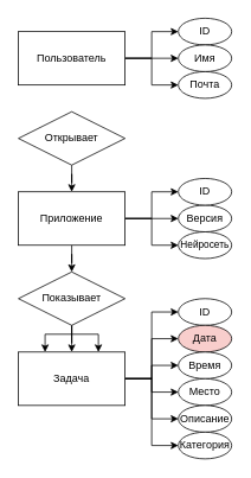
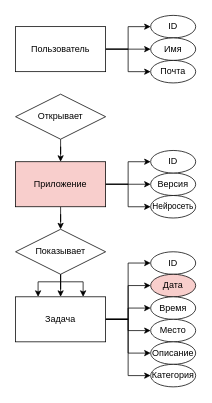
  <mxCell id="0" />
  <mxCell id="1" parent="0" />
  <mxCell id="2" style="edgeStyle=orthogonalEdgeStyle;rounded=0;orthogonalLoop=1;jettySize=auto;html=1;exitX=1;exitY=0.5;exitDx=0;exitDy=0;" edge="1" parent="1" source="5" target="25"><mxGeometry relative="1" as="geometry" /></mxCell>
  <mxCell id="3" style="edgeStyle=orthogonalEdgeStyle;rounded=0;orthogonalLoop=1;jettySize=auto;html=1;" edge="1" parent="1" source="5" target="26"><mxGeometry relative="1" as="geometry" /></mxCell>
  <mxCell id="4" style="edgeStyle=orthogonalEdgeStyle;rounded=0;orthogonalLoop=1;jettySize=auto;html=1;" edge="1" parent="1" source="5" target="27"><mxGeometry relative="1" as="geometry" /></mxCell>
  <mxCell id="5" value="Пользователь" style="rounded=0;whiteSpace=wrap;html=1;" vertex="1" parent="1"><mxGeometry x="20" y="35" width="120" height="60" as="geometry" /></mxCell>
  <mxCell id="6" style="edgeStyle=orthogonalEdgeStyle;rounded=0;orthogonalLoop=1;jettySize=auto;html=1;entryX=0;entryY=0.5;entryDx=0;entryDy=0;" edge="1" parent="1" source="12" target="29"><mxGeometry relative="1" as="geometry" /></mxCell>
  <mxCell id="7" style="edgeStyle=orthogonalEdgeStyle;rounded=0;orthogonalLoop=1;jettySize=auto;html=1;entryX=0;entryY=0.5;entryDx=0;entryDy=0;" edge="1" parent="1" source="12" target="30"><mxGeometry relative="1" as="geometry" /></mxCell>
  <mxCell id="8" style="edgeStyle=orthogonalEdgeStyle;rounded=0;orthogonalLoop=1;jettySize=auto;html=1;entryX=0;entryY=0.5;entryDx=0;entryDy=0;" edge="1" parent="1" source="12" target="31"><mxGeometry relative="1" as="geometry" /></mxCell>
  <mxCell id="9" style="edgeStyle=orthogonalEdgeStyle;rounded=0;orthogonalLoop=1;jettySize=auto;html=1;entryX=0;entryY=0.5;entryDx=0;entryDy=0;" edge="1" parent="1" source="12" target="32"><mxGeometry relative="1" as="geometry" /></mxCell>
  <mxCell id="10" style="edgeStyle=orthogonalEdgeStyle;rounded=0;orthogonalLoop=1;jettySize=auto;html=1;entryX=0;entryY=0.5;entryDx=0;entryDy=0;" edge="1" parent="1" source="12" target="33"><mxGeometry relative="1" as="geometry" /></mxCell>
  <mxCell id="11" style="edgeStyle=orthogonalEdgeStyle;rounded=0;orthogonalLoop=1;jettySize=auto;html=1;entryX=0;entryY=0.5;entryDx=0;entryDy=0;" edge="1" parent="1" source="12" target="35"><mxGeometry relative="1" as="geometry" /></mxCell>
  <mxCell id="12" value="Задача" style="rounded=0;whiteSpace=wrap;html=1;" vertex="1" parent="1"><mxGeometry x="20" y="395" width="120" height="60" as="geometry" /></mxCell>
  <mxCell id="13" style="edgeStyle=orthogonalEdgeStyle;rounded=0;orthogonalLoop=1;jettySize=auto;html=1;" edge="1" parent="1" source="17" target="23"><mxGeometry relative="1" as="geometry" /></mxCell>
  <mxCell id="14" style="edgeStyle=orthogonalEdgeStyle;rounded=0;orthogonalLoop=1;jettySize=auto;html=1;" edge="1" parent="1" source="17" target="28"><mxGeometry relative="1" as="geometry" /></mxCell>
  <mxCell id="15" style="edgeStyle=orthogonalEdgeStyle;rounded=0;orthogonalLoop=1;jettySize=auto;html=1;" edge="1" parent="1" source="17" target="24"><mxGeometry relative="1" as="geometry" /></mxCell>
  <mxCell id="16" style="edgeStyle=orthogonalEdgeStyle;rounded=0;orthogonalLoop=1;jettySize=auto;html=1;entryX=0;entryY=0.5;entryDx=0;entryDy=0;" edge="1" parent="1" source="17" target="34"><mxGeometry relative="1" as="geometry" /></mxCell>
- <mxCell id="17" value="Приложение" style="rounded=0;whiteSpace=wrap;html=1;" vertex="1" parent="1"><mxGeometry x="20" y="215" width="120" height="60" as="geometry" /></mxCell>
+ <mxCell id="17" value="Приложение" style="rounded=0;whiteSpace=wrap;html=1;fillColor=#f8cecc;" vertex="1" parent="1"><mxGeometry x="20" y="215" width="120" height="60" as="geometry" /></mxCell>
  <mxCell id="18" style="edgeStyle=orthogonalEdgeStyle;rounded=0;orthogonalLoop=1;jettySize=auto;html=1;" edge="1" parent="1" source="19" target="17"><mxGeometry relative="1" as="geometry" /></mxCell>
  <mxCell id="19" value="Открывает" style="rhombus;whiteSpace=wrap;html=1;" vertex="1" parent="1"><mxGeometry x="20" y="125" width="120" height="60" as="geometry" /></mxCell>
  <mxCell id="20" style="edgeStyle=orthogonalEdgeStyle;rounded=0;orthogonalLoop=1;jettySize=auto;html=1;" edge="1" parent="1" source="23" target="12"><mxGeometry relative="1" as="geometry" /></mxCell>
  <mxCell id="21" style="edgeStyle=orthogonalEdgeStyle;rounded=0;orthogonalLoop=1;jettySize=auto;html=1;entryX=0.25;entryY=0;entryDx=0;entryDy=0;" edge="1" parent="1" source="23" target="12"><mxGeometry relative="1" as="geometry"><Array as="points"><mxPoint x="80" y="375" /><mxPoint x="50" y="375" /></Array></mxGeometry></mxCell>
  <mxCell id="22" style="edgeStyle=orthogonalEdgeStyle;rounded=0;orthogonalLoop=1;jettySize=auto;html=1;entryX=0.75;entryY=0;entryDx=0;entryDy=0;" edge="1" parent="1" source="23" target="12"><mxGeometry relative="1" as="geometry"><Array as="points"><mxPoint x="80" y="375" /><mxPoint x="110" y="375" /></Array></mxGeometry></mxCell>
  <mxCell id="23" value="Показывает" style="rhombus;whiteSpace=wrap;html=1;" vertex="1" parent="1"><mxGeometry x="20" y="305" width="120" height="60" as="geometry" /></mxCell>
  <mxCell id="24" value="Версия" style="ellipse;whiteSpace=wrap;html=1;" vertex="1" parent="1"><mxGeometry x="200" y="230" width="60" height="30" as="geometry" /></mxCell>
  <mxCell id="25" value="ID" style="ellipse;whiteSpace=wrap;html=1;" vertex="1" parent="1"><mxGeometry x="200" y="20" width="60" height="30" as="geometry" /></mxCell>
  <mxCell id="26" value="Имя" style="ellipse;whiteSpace=wrap;html=1;" vertex="1" parent="1"><mxGeometry x="200" y="50" width="60" height="30" as="geometry" /></mxCell>
  <mxCell id="27" value="Почта" style="ellipse;whiteSpace=wrap;html=1;" vertex="1" parent="1"><mxGeometry x="200" y="80" width="60" height="30" as="geometry" /></mxCell>
  <mxCell id="28" value="Нейросеть" style="ellipse;whiteSpace=wrap;html=1;fontSize=11;" vertex="1" parent="1"><mxGeometry x="200" y="260" width="60" height="30" as="geometry" /></mxCell>
  <mxCell id="29" value="ID" style="ellipse;whiteSpace=wrap;html=1;" vertex="1" parent="1"><mxGeometry x="200" y="335" width="60" height="30" as="geometry" /></mxCell>
  <mxCell id="30" value="Дата" style="ellipse;whiteSpace=wrap;html=1;fillColor=#f8cecc;" vertex="1" parent="1"><mxGeometry x="200" y="365" width="60" height="30" as="geometry" /></mxCell>
  <mxCell id="31" value="Время" style="ellipse;whiteSpace=wrap;html=1;" vertex="1" parent="1"><mxGeometry x="200" y="395" width="60" height="30" as="geometry" /></mxCell>
  <mxCell id="32" value="Место" style="ellipse;whiteSpace=wrap;html=1;" vertex="1" parent="1"><mxGeometry x="200" y="425" width="60" height="30" as="geometry" /></mxCell>
  <mxCell id="33" value="Описание" style="ellipse;whiteSpace=wrap;html=1;" vertex="1" parent="1"><mxGeometry x="200" y="455" width="60" height="30" as="geometry" /></mxCell>
  <mxCell id="34" value="ID" style="ellipse;whiteSpace=wrap;html=1;" vertex="1" parent="1"><mxGeometry x="200" y="200" width="60" height="30" as="geometry" /></mxCell>
  <mxCell id="35" value="Категория" style="ellipse;whiteSpace=wrap;html=1;" vertex="1" parent="1"><mxGeometry x="200" y="485" width="60" height="30" as="geometry" /></mxCell>
